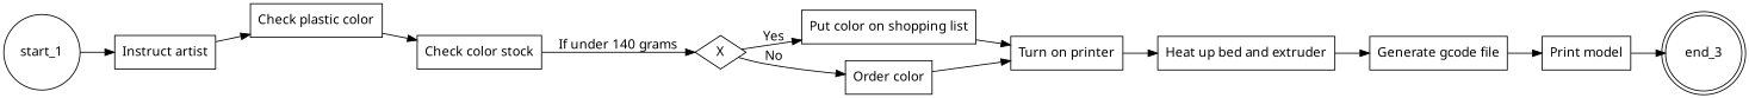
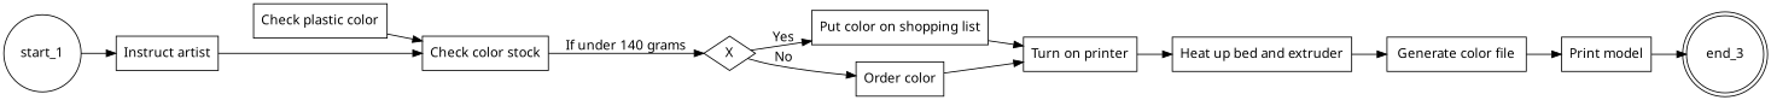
  digraph {
    fontname="Noto Sans"
    rankdir=LR
    node [fontname="Noto Sans" shape=rectangle]
    edge [fontname="Noto Sans"]
    start_1 [shape=circle]
    "Instruct artist"
    n3 [label="Check plastic color"]
    "Check color stock"
    n5 [label=X shape=diamond]
    "Put color on shopping list"
    "Order color"
    "Turn on printer"
    "Heat up bed and extruder"
-   "Generate gcode file"
+   "Generate gcode file" [label="Generate color file"]
    "Print model"
    n12 [label=end_3 shape=doublecircle]
    start_1 -> "Instruct artist"
-   "Instruct artist" -> n3
+   "Instruct artist" -> "Check color stock"
    n3 -> "Check color stock"
    "Check color stock" -> n5 [label="If under 140 grams"]
    n5 -> "Put color on shopping list" [label=Yes]
    n5 -> "Order color" [label=No]
    "Put color on shopping list" -> "Turn on printer"
    "Order color" -> "Turn on printer"
    "Turn on printer" -> "Heat up bed and extruder"
    "Heat up bed and extruder" -> "Generate gcode file"
    "Generate gcode file" -> "Print model"
    "Print model" -> n12
  }
